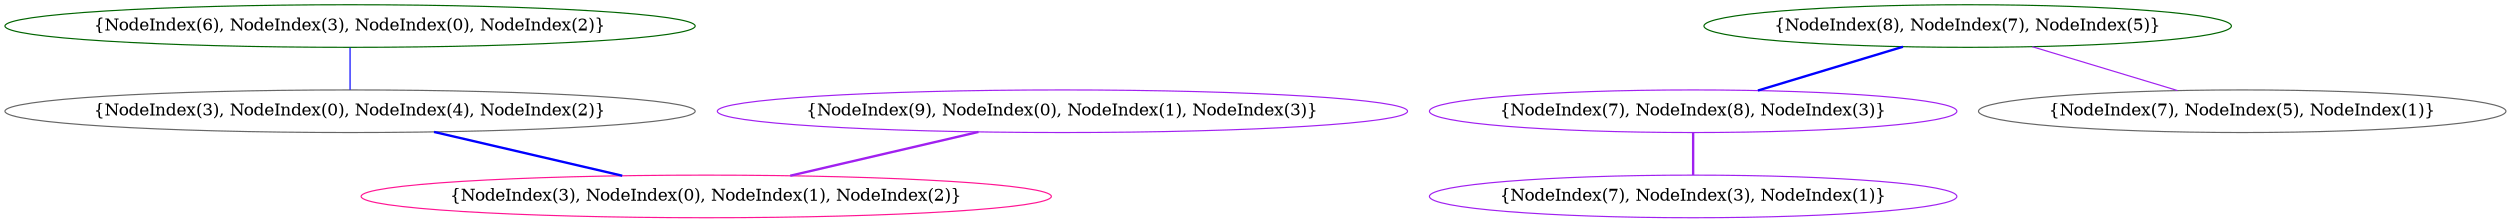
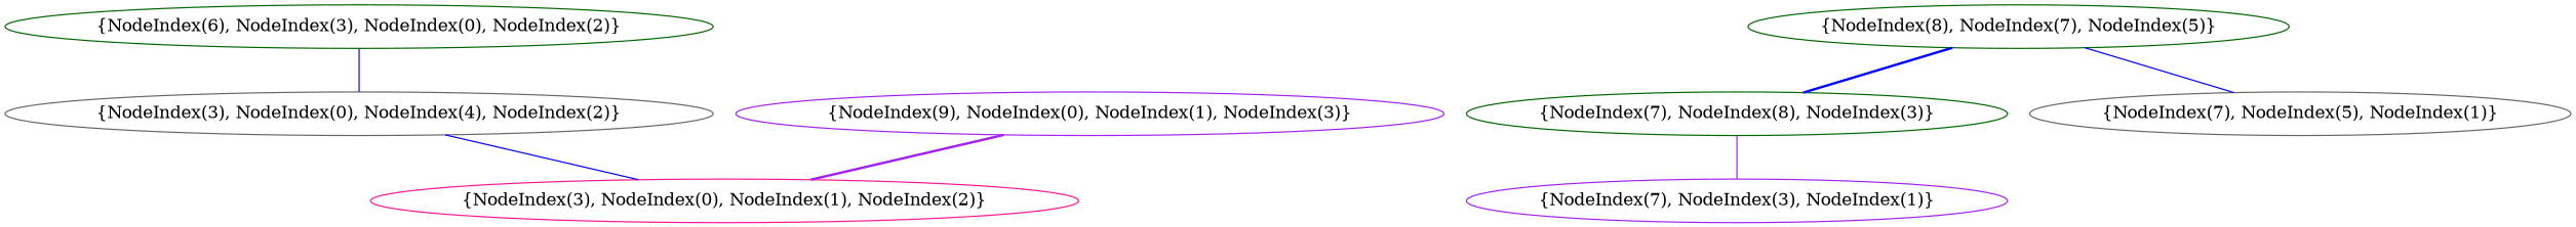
  graph {
    node [color=purple]
    edge [color=blue style=bold]
    n1 [color=deeppink label="{NodeIndex(3), NodeIndex(0), NodeIndex(1), NodeIndex(2)}"]
    n2 [color=gray40 label="{NodeIndex(3), NodeIndex(0), NodeIndex(4), NodeIndex(2)}"]
    n3 [color=darkgreen label="{NodeIndex(6), NodeIndex(3), NodeIndex(0), NodeIndex(2)}"]
    n4 [label="{NodeIndex(9), NodeIndex(0), NodeIndex(1), NodeIndex(3)}"]
    n5 [label="{NodeIndex(7), NodeIndex(3), NodeIndex(1)}"]
-   n6 [label="{NodeIndex(7), NodeIndex(8), NodeIndex(3)}"]
+   n6 [color=darkgreen label="{NodeIndex(7), NodeIndex(8), NodeIndex(3)}"]
    n7 [color=gray40 label="{NodeIndex(7), NodeIndex(5), NodeIndex(1)}"]
    n8 [color=darkgreen label="{NodeIndex(8), NodeIndex(7), NodeIndex(5)}"]
-   n2 -- n1
+   n2 -- n1 [style=solid]
    n3 -- n2 [style=solid]
    n4 -- n1 [color=purple]
-   n6 -- n5 [color=purple]
+   n6 -- n5 [color=purple style=solid]
    n8 -- n6
-   n8 -- n7 [color=purple style=solid]
+   n8 -- n7 [style=solid]
  }
